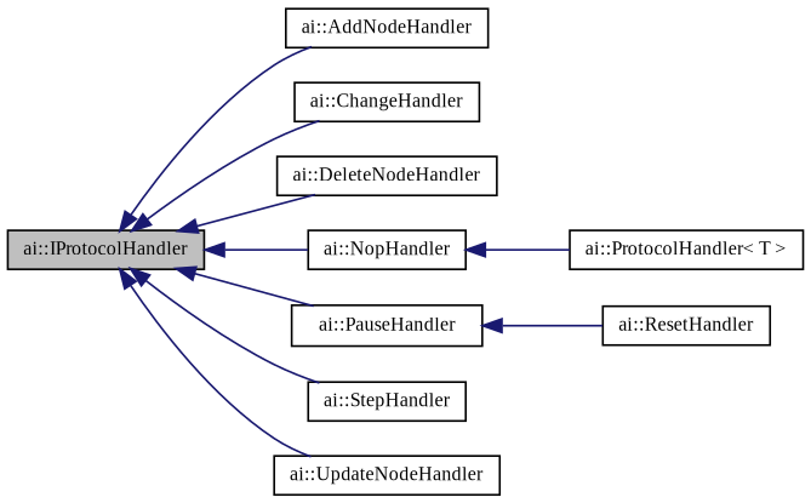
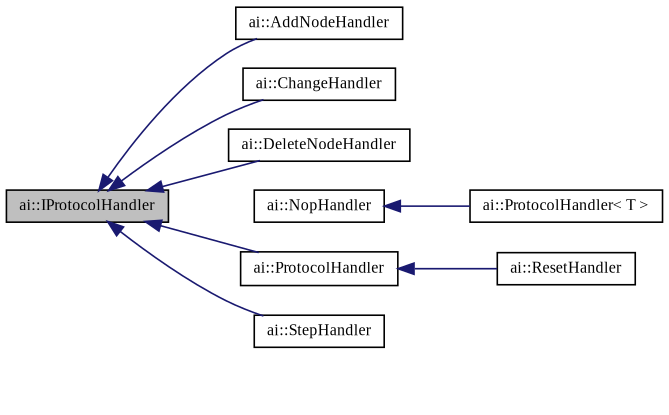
  digraph {
    fontname="Liberation Serif"
    rankdir=LR
    node [color=black fillcolor=white fontname="Liberation Serif" fontsize=10 shape=record style=filled]
    edge [color=midnightblue dir=back fontname="Liberation Serif" fontsize=10 labelfontname=Helvetica labelfontsize=10 style=solid]
    n1 [fillcolor=grey75 fontcolor=black height=0.2 label="ai::IProtocolHandler" width=0.4]
    n2 [height=0.2 label="ai::AddNodeHandler" width=0.4]
    n3 [height=0.2 label="ai::ChangeHandler" width=0.4]
    n4 [height=0.2 label="ai::DeleteNodeHandler" width=0.4]
    n5 [height=0.2 label="ai::NopHandler" width=0.4]
-   n6 [height=0.2 label="ai::PauseHandler" width=0.4]
+   n6 [height=0.2 label="ai::ProtocolHandler" width=0.4]
    n7 [height=0.2 label="ai::StepHandler" width=0.4]
-   n8 [height=0.2 label="ai::UpdateNodeHandler" width=0.4]
    n9 [height=0.2 label="ai::ProtocolHandler\< T \>" width=0.4]
    n10 [height=0.2 label="ai::ResetHandler" width=0.4]
    n1 -> n2
    n1 -> n3
    n1 -> n4
-   n1 -> n5
    n1 -> n6
    n1 -> n7
-   n1 -> n8
    n5 -> n9
    n6 -> n10
  }
